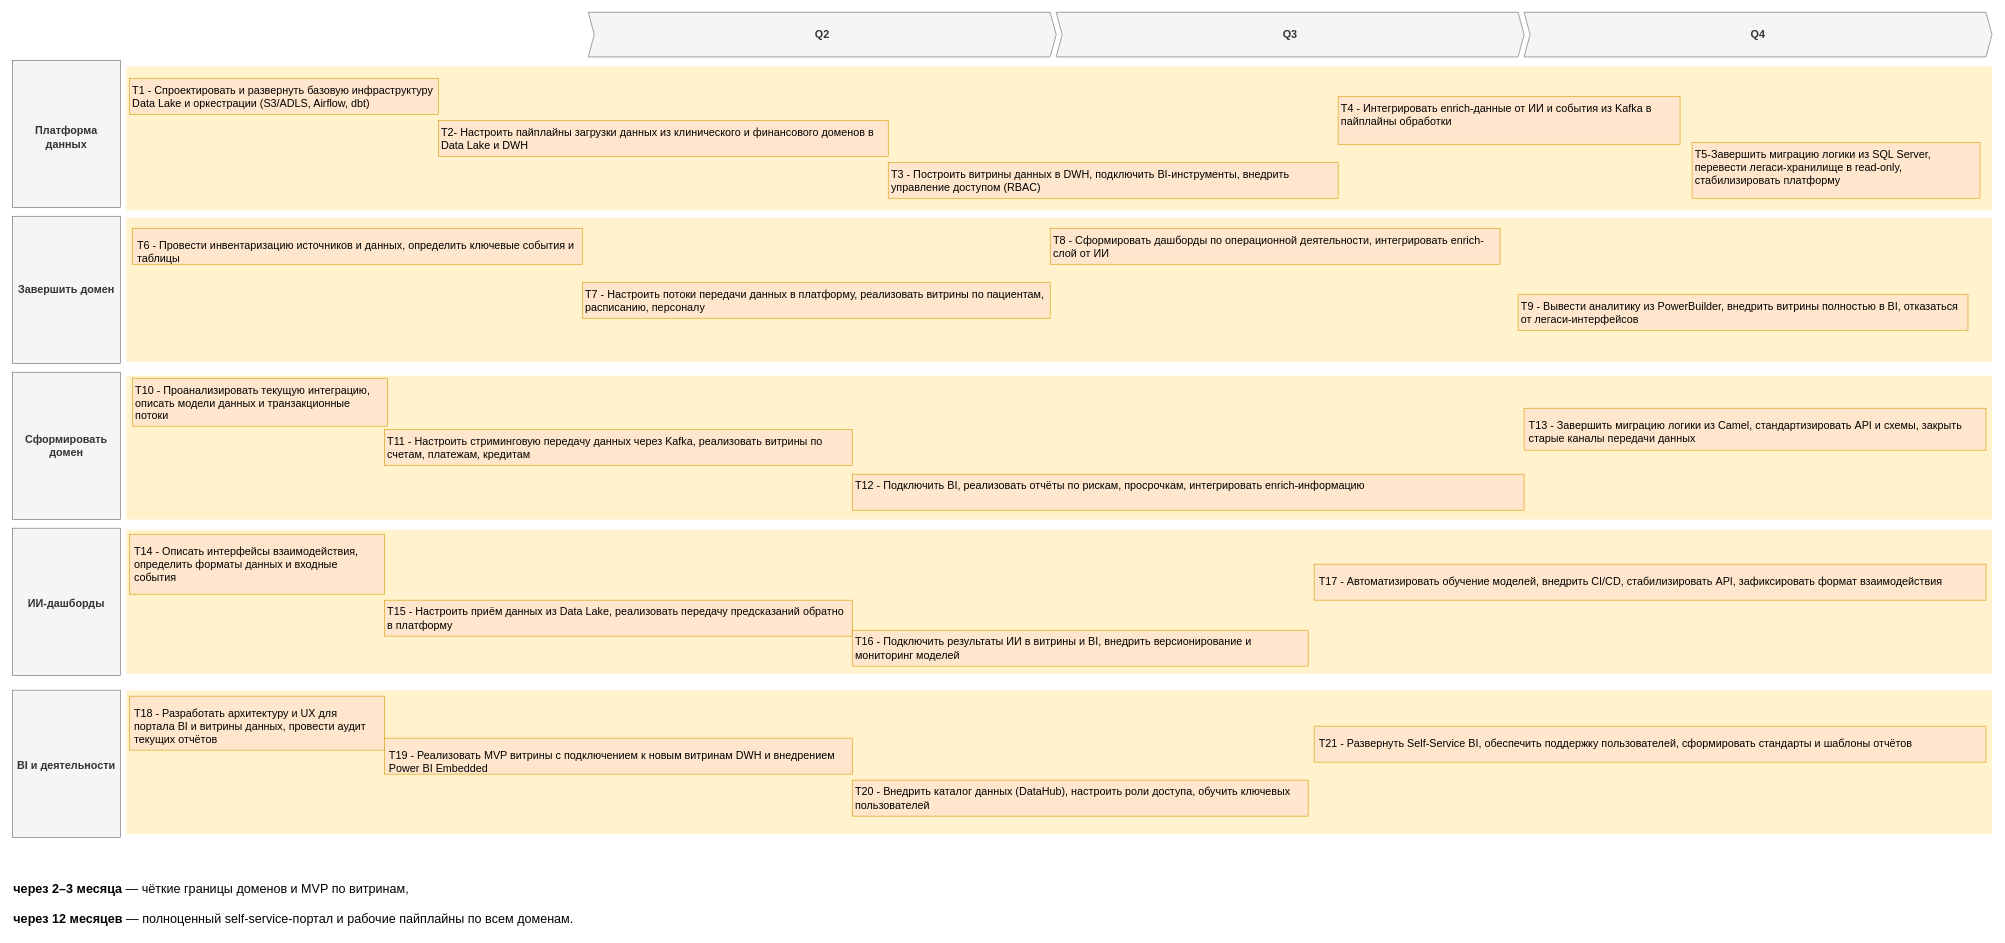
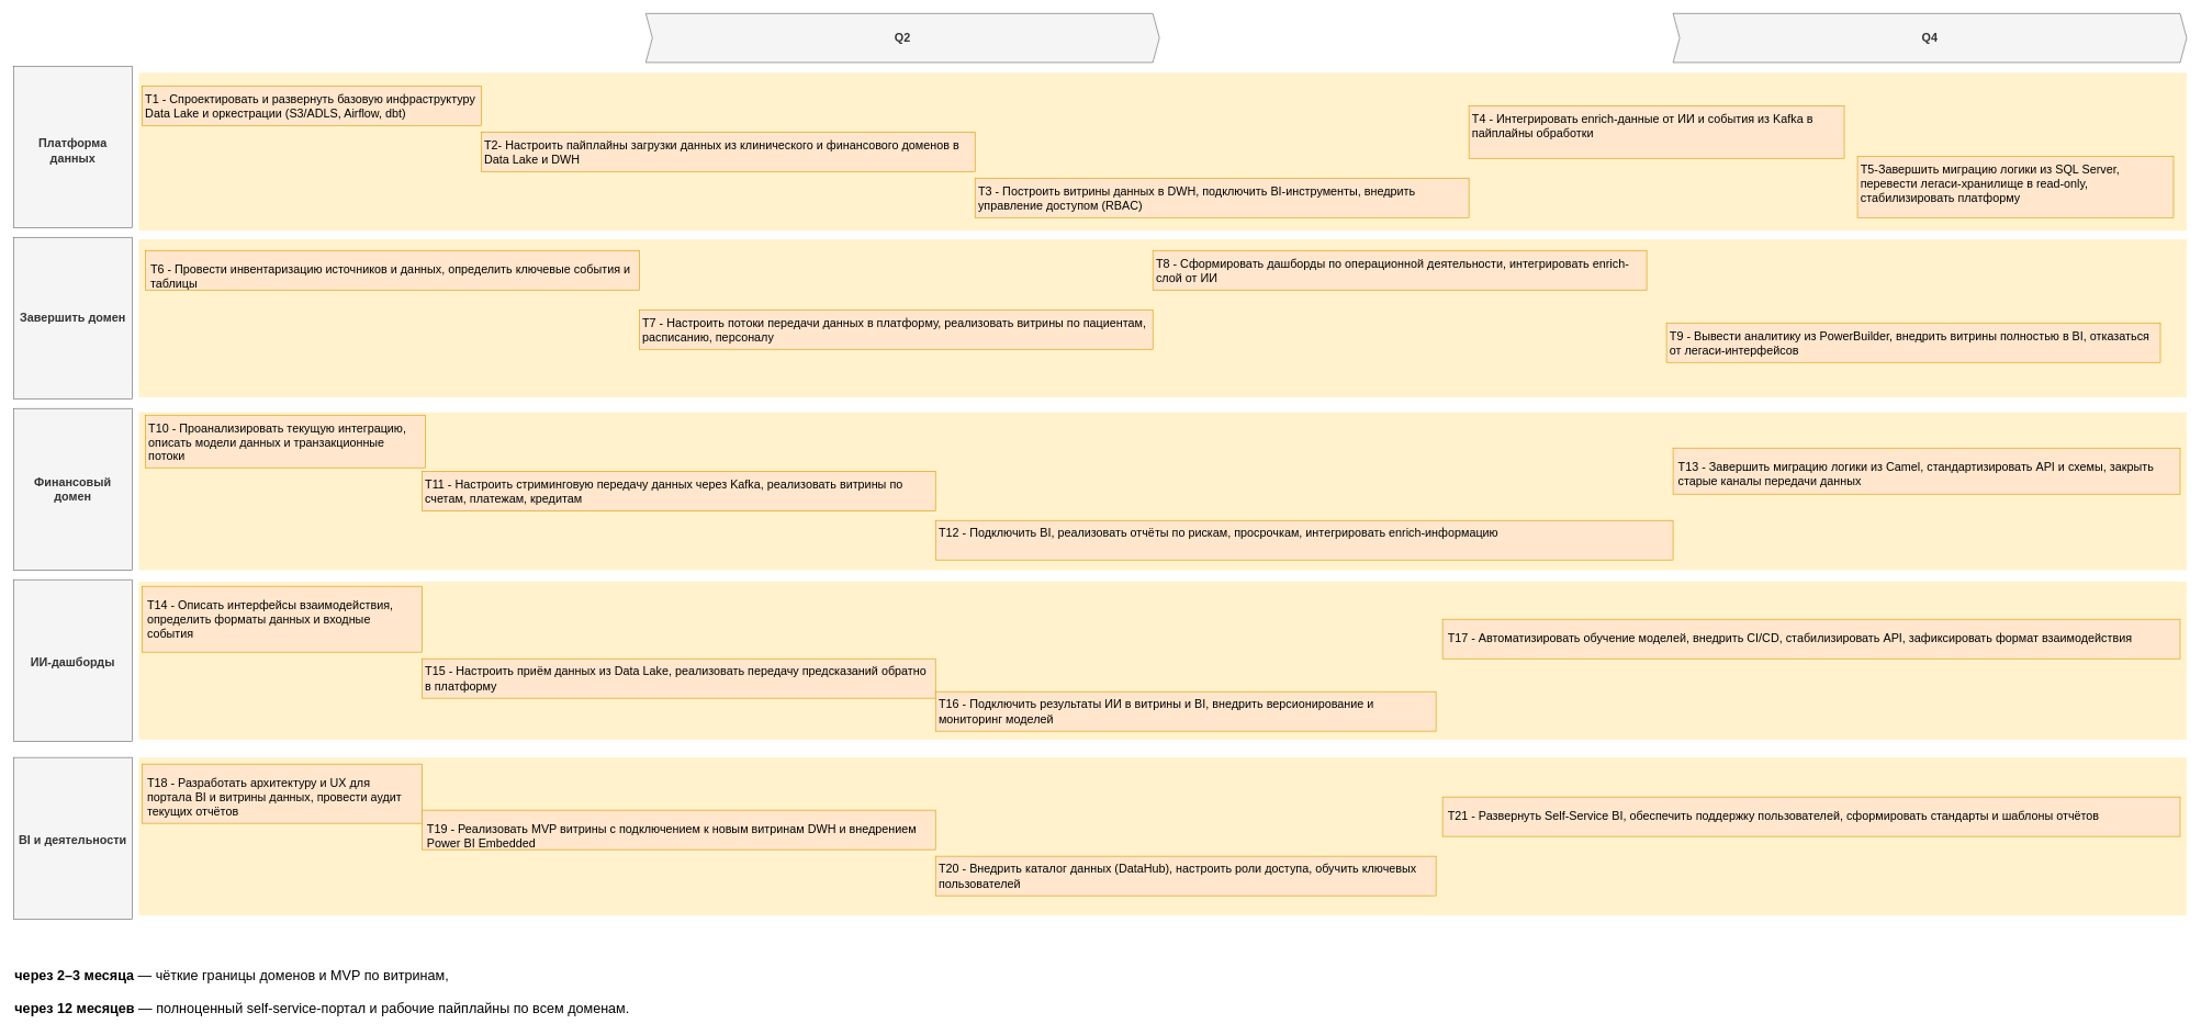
  <mxCell id="0" />
  <mxCell id="1" parent="0" />
  <mxCell id="2" value="Q2" style="shape=step;perimeter=stepPerimeter;whiteSpace=wrap;html=1;fixedSize=1;size=10;fillColor=#f5f5f5;strokeColor=#666666;fontSize=18;fontStyle=1;align=center;rounded=0;fontColor=#333333;" parent="1" vertex="1"><mxGeometry x="980" y="20" width="780" height="74.4" as="geometry" /></mxCell>
- <mxCell id="3" value="Q3" style="shape=step;perimeter=stepPerimeter;whiteSpace=wrap;html=1;fixedSize=1;size=10;fillColor=#f5f5f5;strokeColor=#666666;fontSize=18;fontStyle=1;align=center;rounded=0;fontColor=#333333;" parent="1" vertex="1"><mxGeometry x="1760" y="20" width="780" height="74.4" as="geometry" /></mxCell>
  <mxCell id="4" value="Q4" style="shape=step;perimeter=stepPerimeter;whiteSpace=wrap;html=1;fixedSize=1;size=10;fillColor=#f5f5f5;strokeColor=#666666;fontSize=18;fontStyle=1;align=center;rounded=0;fontColor=#333333;" parent="1" vertex="1"><mxGeometry x="2540" y="20" width="780" height="74.4" as="geometry" /></mxCell>
  <mxCell id="5" value="&lt;b&gt;Завершить домен&lt;/b&gt;" style="rounded=0;whiteSpace=wrap;html=1;fillColor=#f5f5f5;fontColor=#333333;strokeColor=#666666;fontSize=18;" parent="1" vertex="1"><mxGeometry x="20" y="360" width="180" height="245.6" as="geometry" /></mxCell>
- <mxCell id="6" value="&lt;b&gt;Сформировать домен&lt;/b&gt;" style="rounded=0;whiteSpace=wrap;html=1;fillColor=#f5f5f5;fontColor=#333333;strokeColor=#666666;fontSize=18;" parent="1" vertex="1"><mxGeometry x="20" y="620" width="180" height="245.6" as="geometry" /></mxCell>
+ <mxCell id="6" value="&lt;b&gt;Финансовый домен&lt;/b&gt;" style="rounded=0;whiteSpace=wrap;html=1;fillColor=#f5f5f5;fontColor=#333333;strokeColor=#666666;fontSize=18;" parent="1" vertex="1"><mxGeometry x="20" y="620" width="180" height="245.6" as="geometry" /></mxCell>
  <mxCell id="7" value="&lt;table&gt;&lt;tbody&gt;&lt;tr&gt;&lt;td data-col-size=&quot;sm&quot; data-end=&quot;685&quot; data-start=&quot;642&quot;&gt;&lt;strong data-end=&quot;667&quot; data-start=&quot;644&quot;&gt;&lt;/strong&gt;&lt;/td&gt;&lt;/tr&gt;&lt;/tbody&gt;&lt;/table&gt;&lt;table&gt;&lt;tbody&gt;&lt;tr&gt;&lt;td data-col-size=&quot;sm&quot; data-end=&quot;721&quot; data-start=&quot;685&quot;&gt;&lt;strong data-end=&quot;704&quot; data-start=&quot;687&quot;&gt;ИИ-дашборды&lt;/strong&gt;&lt;/td&gt;&lt;/tr&gt;&lt;/tbody&gt;&lt;/table&gt;" style="rounded=0;whiteSpace=wrap;html=1;fillColor=#f5f5f5;fontColor=#333333;strokeColor=#666666;fontSize=18;" parent="1" vertex="1"><mxGeometry x="20" y="880" width="180" height="245.6" as="geometry" /></mxCell>
  <mxCell id="8" value="&lt;table&gt;&lt;tbody&gt;&lt;tr&gt;&lt;td data-col-size=&quot;sm&quot; data-end=&quot;445&quot; data-start=&quot;402&quot;&gt;&lt;strong data-end=&quot;430&quot; data-start=&quot;404&quot;&gt;&lt;/strong&gt;&lt;/td&gt;&lt;/tr&gt;&lt;/tbody&gt;&lt;/table&gt;&lt;table&gt;&lt;tbody&gt;&lt;tr&gt;&lt;td data-col-size=&quot;sm&quot; data-end=&quot;481&quot; data-start=&quot;445&quot;&gt;&lt;strong data-end=&quot;472&quot; data-start=&quot;447&quot;&gt;BI и деятельности&lt;/strong&gt;&lt;/td&gt;&lt;/tr&gt;&lt;/tbody&gt;&lt;/table&gt;" style="rounded=0;whiteSpace=wrap;html=1;fillColor=#f5f5f5;fontColor=#333333;strokeColor=#666666;fontSize=18;" parent="1" vertex="1"><mxGeometry x="20" y="1150" width="180" height="245.6" as="geometry" /></mxCell>
  <mxCell id="9" value="&lt;table&gt;&lt;tbody&gt;&lt;tr&gt;&lt;td data-col-size=&quot;sm&quot; data-end=&quot;445&quot; data-start=&quot;402&quot;&gt;&lt;strong data-end=&quot;430&quot; data-start=&quot;404&quot;&gt;&lt;/strong&gt;&lt;/td&gt;&lt;/tr&gt;&lt;/tbody&gt;&lt;/table&gt;&lt;table&gt;&lt;tbody&gt;&lt;tr&gt;&lt;td data-col-size=&quot;sm&quot; data-end=&quot;481&quot; data-start=&quot;445&quot;&gt;&lt;table&gt;&lt;tbody&gt;&lt;tr&gt;&lt;td data-col-size=&quot;sm&quot; data-end=&quot;365&quot; data-start=&quot;322&quot;&gt;&lt;strong data-end=&quot;346&quot; data-start=&quot;324&quot;&gt;&lt;/strong&gt;&lt;/td&gt;&lt;/tr&gt;&lt;/tbody&gt;&lt;/table&gt;&lt;table&gt;&lt;tbody&gt;&lt;tr&gt;&lt;td data-end=&quot;401&quot; data-start=&quot;365&quot; data-col-size=&quot;sm&quot;&gt;&lt;strong data-end=&quot;387&quot; data-start=&quot;367&quot;&gt;Платформа данных&lt;/strong&gt;&lt;/td&gt;&lt;/tr&gt;&lt;/tbody&gt;&lt;/table&gt;&lt;/td&gt;&lt;/tr&gt;&lt;/tbody&gt;&lt;/table&gt;" style="rounded=0;whiteSpace=wrap;html=1;fillColor=#f5f5f5;fontColor=#333333;strokeColor=#666666;fontSize=18;" parent="1" vertex="1"><mxGeometry x="20" y="100" width="180" height="245.6" as="geometry" /></mxCell>
  <mxCell id="10" value="" style="shape=rect;fillColor=#fff2cc;strokeColor=none;fontSize=24;html=1;whiteSpace=wrap;align=left;verticalAlign=top;spacing=5;rounded=0;" parent="1" vertex="1"><mxGeometry x="210" y="110" width="3110" height="240" as="geometry" /></mxCell>
  <mxCell id="11" value="" style="shape=rect;fillColor=#fff2cc;strokeColor=none;fontSize=24;html=1;whiteSpace=wrap;align=left;verticalAlign=top;spacing=5;rounded=0;" parent="1" vertex="1"><mxGeometry x="210" y="362.8" width="3110" height="240" as="geometry" /></mxCell>
  <mxCell id="12" value="" style="shape=rect;fillColor=#fff2cc;strokeColor=none;fontSize=24;html=1;whiteSpace=wrap;align=left;verticalAlign=top;spacing=5;rounded=0;" parent="1" vertex="1"><mxGeometry x="210" y="625.6" width="3110" height="240" as="geometry" /></mxCell>
  <mxCell id="13" value="" style="shape=rect;fillColor=#fff2cc;strokeColor=none;fontSize=24;html=1;whiteSpace=wrap;align=left;verticalAlign=top;spacing=5;rounded=0;" parent="1" vertex="1"><mxGeometry x="210" y="882.8" width="3110" height="240" as="geometry" /></mxCell>
  <mxCell id="14" value="" style="shape=rect;fillColor=#fff2cc;strokeColor=none;fontSize=24;html=1;whiteSpace=wrap;align=left;verticalAlign=top;spacing=5;rounded=0;" parent="1" vertex="1"><mxGeometry x="210" y="1150" width="3110" height="240" as="geometry" /></mxCell>
  <mxCell id="15" value="Т1 - Спроектировать и развернуть базовую инфраструктуру Data Lake и оркестрации (S3/ADLS, Airflow, dbt)" style="shape=rect;fillColor=#ffe6cc;strokeColor=#d79b00;fontSize=18;html=1;whiteSpace=wrap;align=left;verticalAlign=top;spacing=5;rounded=0;" parent="1" vertex="1"><mxGeometry x="215" y="130" width="515" height="60" as="geometry" /></mxCell>
  <mxCell id="16" value="&lt;table&gt;&lt;tbody&gt;&lt;tr&gt;&lt;td data-col-size=&quot;sm&quot; data-end=&quot;1386&quot; data-start=&quot;1377&quot;&gt;&lt;/td&gt;&lt;/tr&gt;&lt;/tbody&gt;&lt;/table&gt;&lt;table&gt;&lt;tbody&gt;&lt;tr&gt;&lt;td data-end=&quot;1472&quot; data-start=&quot;1386&quot; data-col-size=&quot;lg&quot;&gt;Т6 - Провести инвентаризацию источников и данных, определить ключевые события и таблицы&lt;/td&gt;&lt;/tr&gt;&lt;/tbody&gt;&lt;/table&gt;" style="shape=rect;fillColor=#ffe6cc;strokeColor=#d79b00;fontSize=18;html=1;whiteSpace=wrap;align=left;verticalAlign=top;spacing=5;rounded=0;" parent="1" vertex="1"><mxGeometry x="220" y="380" width="750" height="60" as="geometry" /></mxCell>
  <mxCell id="17" value="Т2- Настроить пайплайны загрузки данных из клинического и финансового доменов в Data Lake и DWH" style="shape=rect;fillColor=#ffe6cc;strokeColor=#d79b00;fontSize=18;html=1;whiteSpace=wrap;align=left;verticalAlign=top;spacing=5;rounded=0;" parent="1" vertex="1"><mxGeometry x="730" y="200" width="750" height="60" as="geometry" /></mxCell>
  <mxCell id="18" value="Т3 - Построить витрины данных в DWH, подключить BI-инструменты, внедрить управление доступом (RBAC)" style="shape=rect;fillColor=#ffe6cc;strokeColor=#d79b00;fontSize=18;html=1;whiteSpace=wrap;align=left;verticalAlign=top;spacing=5;rounded=0;" parent="1" vertex="1"><mxGeometry x="1480" y="270" width="750" height="60" as="geometry" /></mxCell>
  <mxCell id="19" value="Т4 - Интегрировать enrich-данные от ИИ и события из Kafka в пайплайны обработки" style="shape=rect;fillColor=#ffe6cc;strokeColor=#d79b00;fontSize=18;html=1;whiteSpace=wrap;align=left;verticalAlign=top;spacing=5;rounded=0;" parent="1" vertex="1"><mxGeometry x="2230" y="160" width="570" height="80" as="geometry" /></mxCell>
  <mxCell id="20" value="Т5-Завершить миграцию логики из SQL Server, перевести легаси-хранилище в read-only, стабилизировать платформу" style="shape=rect;fillColor=#ffe6cc;strokeColor=#d79b00;fontSize=18;html=1;whiteSpace=wrap;align=left;verticalAlign=top;spacing=5;rounded=0;" parent="1" vertex="1"><mxGeometry x="2820" y="237.2" width="480" height="92.8" as="geometry" /></mxCell>
  <mxCell id="21" value="&lt;table&gt;&lt;tbody&gt;&lt;tr&gt;&lt;td data-col-size=&quot;sm&quot; data-end=&quot;884&quot; data-start=&quot;875&quot;&gt;&lt;/td&gt;&lt;/tr&gt;&lt;/tbody&gt;&lt;/table&gt;&lt;table&gt;&lt;tbody&gt;&lt;tr&gt;&lt;td data-col-size=&quot;lg&quot; data-end=&quot;980&quot; data-start=&quot;884&quot;&gt;Т18 - Разработать архитектуру и UX для портала BI и витрины данных, провести аудит текущих отчётов&lt;/td&gt;&lt;/tr&gt;&lt;/tbody&gt;&lt;/table&gt;" style="shape=rect;fillColor=#ffe6cc;strokeColor=#d79b00;fontSize=18;html=1;whiteSpace=wrap;align=left;verticalAlign=top;spacing=5;rounded=0;" parent="1" vertex="1"><mxGeometry x="215" y="1160" width="425" height="90" as="geometry" /></mxCell>
  <mxCell id="22" value="&lt;table&gt;&lt;tbody&gt;&lt;tr&gt;&lt;td data-col-size=&quot;sm&quot; data-end=&quot;1197&quot; data-start=&quot;1188&quot;&gt;&lt;/td&gt;&lt;/tr&gt;&lt;/tbody&gt;&lt;/table&gt;&lt;table&gt;&lt;tbody&gt;&lt;tr&gt;&lt;td data-end=&quot;1305&quot; data-start=&quot;1197&quot; data-col-size=&quot;lg&quot;&gt;Т21 - Развернуть Self-Service BI, обеспечить поддержку пользователей, сформировать стандарты и шаблоны отчётов&lt;/td&gt;&lt;/tr&gt;&lt;/tbody&gt;&lt;/table&gt;" style="shape=rect;fillColor=#ffe6cc;strokeColor=#d79b00;fontSize=18;html=1;whiteSpace=wrap;align=left;verticalAlign=top;spacing=5;rounded=0;" parent="1" vertex="1"><mxGeometry x="2190" y="1210" width="1120" height="60" as="geometry" /></mxCell>
  <mxCell id="23" value="&lt;table&gt;&lt;tbody&gt;&lt;tr&gt;&lt;td data-col-size=&quot;sm&quot; data-end=&quot;990&quot; data-start=&quot;981&quot;&gt;&lt;/td&gt;&lt;/tr&gt;&lt;/tbody&gt;&lt;/table&gt;&lt;table&gt;&lt;tbody&gt;&lt;tr&gt;&lt;td data-col-size=&quot;lg&quot; data-end=&quot;1084&quot; data-start=&quot;990&quot;&gt;Т19 - Реализовать MVP витрины с подключением к новым витринам DWH и внедрением Power BI Embedded&lt;/td&gt;&lt;/tr&gt;&lt;/tbody&gt;&lt;/table&gt;" style="shape=rect;fillColor=#ffe6cc;strokeColor=#d79b00;fontSize=18;html=1;whiteSpace=wrap;align=left;verticalAlign=top;spacing=5;rounded=0;" parent="1" vertex="1"><mxGeometry x="640" y="1230" width="780" height="60" as="geometry" /></mxCell>
  <mxCell id="24" value="Т20 - Внедрить каталог данных (DataHub), настроить роли доступа, обучить ключевых пользователей" style="shape=rect;fillColor=#ffe6cc;strokeColor=#d79b00;fontSize=18;html=1;whiteSpace=wrap;align=left;verticalAlign=top;spacing=5;rounded=0;" parent="1" vertex="1"><mxGeometry x="1420" y="1300" width="760" height="60" as="geometry" /></mxCell>
  <mxCell id="25" value="&lt;table&gt;&lt;tbody&gt;&lt;tr&gt;&lt;td data-col-size=&quot;sm&quot; data-end=&quot;2376&quot; data-start=&quot;2367&quot;&gt;&lt;/td&gt;&lt;/tr&gt;&lt;/tbody&gt;&lt;/table&gt;&lt;table&gt;&lt;tbody&gt;&lt;tr&gt;&lt;td data-end=&quot;2458&quot; data-start=&quot;2376&quot; data-col-size=&quot;lg&quot;&gt;Т14 - Описать интерфейсы взаимодействия, определить форматы данных и входные события&lt;/td&gt;&lt;/tr&gt;&lt;/tbody&gt;&lt;/table&gt;" style="shape=rect;fillColor=#ffe6cc;strokeColor=#d79b00;fontSize=18;html=1;whiteSpace=wrap;align=left;verticalAlign=top;spacing=5;rounded=0;" parent="1" vertex="1"><mxGeometry x="215" y="890" width="425" height="100" as="geometry" /></mxCell>
  <mxCell id="26" value="Т15 - Настроить приём данных из Data Lake, реализовать передачу предсказаний обратно в платформу" style="shape=rect;fillColor=#ffe6cc;strokeColor=#d79b00;fontSize=18;html=1;whiteSpace=wrap;align=left;verticalAlign=top;spacing=5;rounded=0;" parent="1" vertex="1"><mxGeometry x="640" y="1000" width="780" height="60" as="geometry" /></mxCell>
  <mxCell id="27" value="Т16 - Подключить результаты ИИ в витрины и BI, внедрить версионирование и мониторинг моделей" style="shape=rect;fillColor=#ffe6cc;strokeColor=#d79b00;fontSize=18;html=1;whiteSpace=wrap;align=left;verticalAlign=top;spacing=5;rounded=0;" parent="1" vertex="1"><mxGeometry x="1420" y="1050" width="760" height="60" as="geometry" /></mxCell>
  <mxCell id="28" value="&lt;table&gt;&lt;tbody&gt;&lt;tr&gt;&lt;td data-col-size=&quot;sm&quot; data-end=&quot;2672&quot; data-start=&quot;2663&quot;&gt;&lt;/td&gt;&lt;/tr&gt;&lt;/tbody&gt;&lt;/table&gt;&lt;table&gt;&lt;tbody&gt;&lt;tr&gt;&lt;td data-col-size=&quot;lg&quot; data-end=&quot;2783&quot; data-start=&quot;2672&quot;&gt;Т17 - Автоматизировать обучение моделей, внедрить CI/CD, стабилизировать API, зафиксировать формат взаимодействия&lt;/td&gt;&lt;/tr&gt;&lt;/tbody&gt;&lt;/table&gt;" style="shape=rect;fillColor=#ffe6cc;strokeColor=#d79b00;fontSize=18;html=1;whiteSpace=wrap;align=left;verticalAlign=top;spacing=5;rounded=0;" parent="1" vertex="1"><mxGeometry x="2190" y="940" width="1120" height="60" as="geometry" /></mxCell>
  <mxCell id="29" value="Т10 - Проанализировать текущую интеграцию, описать модели данных и транзакционные потоки" style="shape=rect;fillColor=#ffe6cc;strokeColor=#d79b00;fontSize=18;html=1;whiteSpace=wrap;align=left;verticalAlign=top;spacing=5;rounded=0;" parent="1" vertex="1"><mxGeometry x="220" y="630" width="425" height="80" as="geometry" /></mxCell>
  <mxCell id="30" value="Т11 - Настроить стриминговую передачу данных через Kafka, реализовать витрины по счетам, платежам, кредитам" style="shape=rect;fillColor=#ffe6cc;strokeColor=#d79b00;fontSize=18;html=1;whiteSpace=wrap;align=left;verticalAlign=top;spacing=5;rounded=0;" parent="1" vertex="1"><mxGeometry x="640" y="715.6" width="780" height="60" as="geometry" /></mxCell>
  <mxCell id="31" value="Т12 - Подключить BI, реализовать отчёты по рискам, просрочкам, интегрировать enrich-информацию" style="shape=rect;fillColor=#ffe6cc;strokeColor=#d79b00;fontSize=18;html=1;whiteSpace=wrap;align=left;verticalAlign=top;spacing=5;rounded=0;" parent="1" vertex="1"><mxGeometry x="1420" y="790" width="1120" height="60" as="geometry" /></mxCell>
  <mxCell id="32" value="&lt;table&gt;&lt;tbody&gt;&lt;tr&gt;&lt;td data-col-size=&quot;sm&quot; data-end=&quot;2191&quot; data-start=&quot;2182&quot;&gt;&lt;/td&gt;&lt;/tr&gt;&lt;/tbody&gt;&lt;/table&gt;&lt;table&gt;&lt;tbody&gt;&lt;tr&gt;&lt;td data-col-size=&quot;lg&quot; data-end=&quot;2299&quot; data-start=&quot;2191&quot;&gt;Т13 - Завершить миграцию логики из Camel, стандартизировать API и схемы, закрыть старые каналы передачи данных&lt;/td&gt;&lt;/tr&gt;&lt;/tbody&gt;&lt;/table&gt;" style="shape=rect;fillColor=#ffe6cc;strokeColor=#d79b00;fontSize=18;html=1;whiteSpace=wrap;align=left;verticalAlign=top;spacing=5;rounded=0;" parent="1" vertex="1"><mxGeometry x="2540" y="680" width="770" height="70" as="geometry" /></mxCell>
  <mxCell id="33" value="Т7 - Настроить потоки передачи данных в платформу, реализовать витрины по пациентам, расписанию, персоналу" style="shape=rect;fillColor=#ffe6cc;strokeColor=#d79b00;fontSize=18;html=1;whiteSpace=wrap;align=left;verticalAlign=top;spacing=5;rounded=0;" parent="1" vertex="1"><mxGeometry x="970" y="470" width="780" height="60" as="geometry" /></mxCell>
  <mxCell id="34" value="Т9 - Вывести аналитику из PowerBuilder, внедрить витрины полностью в BI, отказаться от легаси-интерфейсов" style="shape=rect;fillColor=#ffe6cc;strokeColor=#d79b00;fontSize=18;html=1;whiteSpace=wrap;align=left;verticalAlign=top;spacing=5;rounded=0;" parent="1" vertex="1"><mxGeometry x="2530" y="490" width="750" height="60" as="geometry" /></mxCell>
  <mxCell id="35" value="Т8 - Сформировать дашборды по операционной деятельности, интегрировать enrich-слой от ИИ" style="shape=rect;fillColor=#ffe6cc;strokeColor=#d79b00;fontSize=18;html=1;whiteSpace=wrap;align=left;verticalAlign=top;spacing=5;rounded=0;" parent="1" vertex="1"><mxGeometry x="1750" y="380" width="750" height="60" as="geometry" /></mxCell>
  <mxCell id="36" value="&lt;font style=&quot;font-size: 21px;&quot;&gt;&lt;strong style=&quot;&quot; data-end=&quot;2860&quot; data-start=&quot;2840&quot;&gt;через 2–3 месяца&lt;/strong&gt; — чёткие границы доменов и MVP по витринам,&lt;br data-end=&quot;2907&quot; data-start=&quot;2904&quot;&gt;&lt;br/&gt;&lt;strong style=&quot;&quot; data-end=&quot;2927&quot; data-start=&quot;2907&quot;&gt;через 12 месяцев&lt;/strong&gt; — полноценный self-service-портал и рабочие пайплайны по всем доменам.&lt;/font&gt;" style="text;html=1;align=left;verticalAlign=middle;resizable=0;points=[];autosize=1;strokeColor=none;fillColor=none;" parent="1" vertex="1"><mxGeometry x="20" y="1460" width="960" height="90" as="geometry" /></mxCell>
